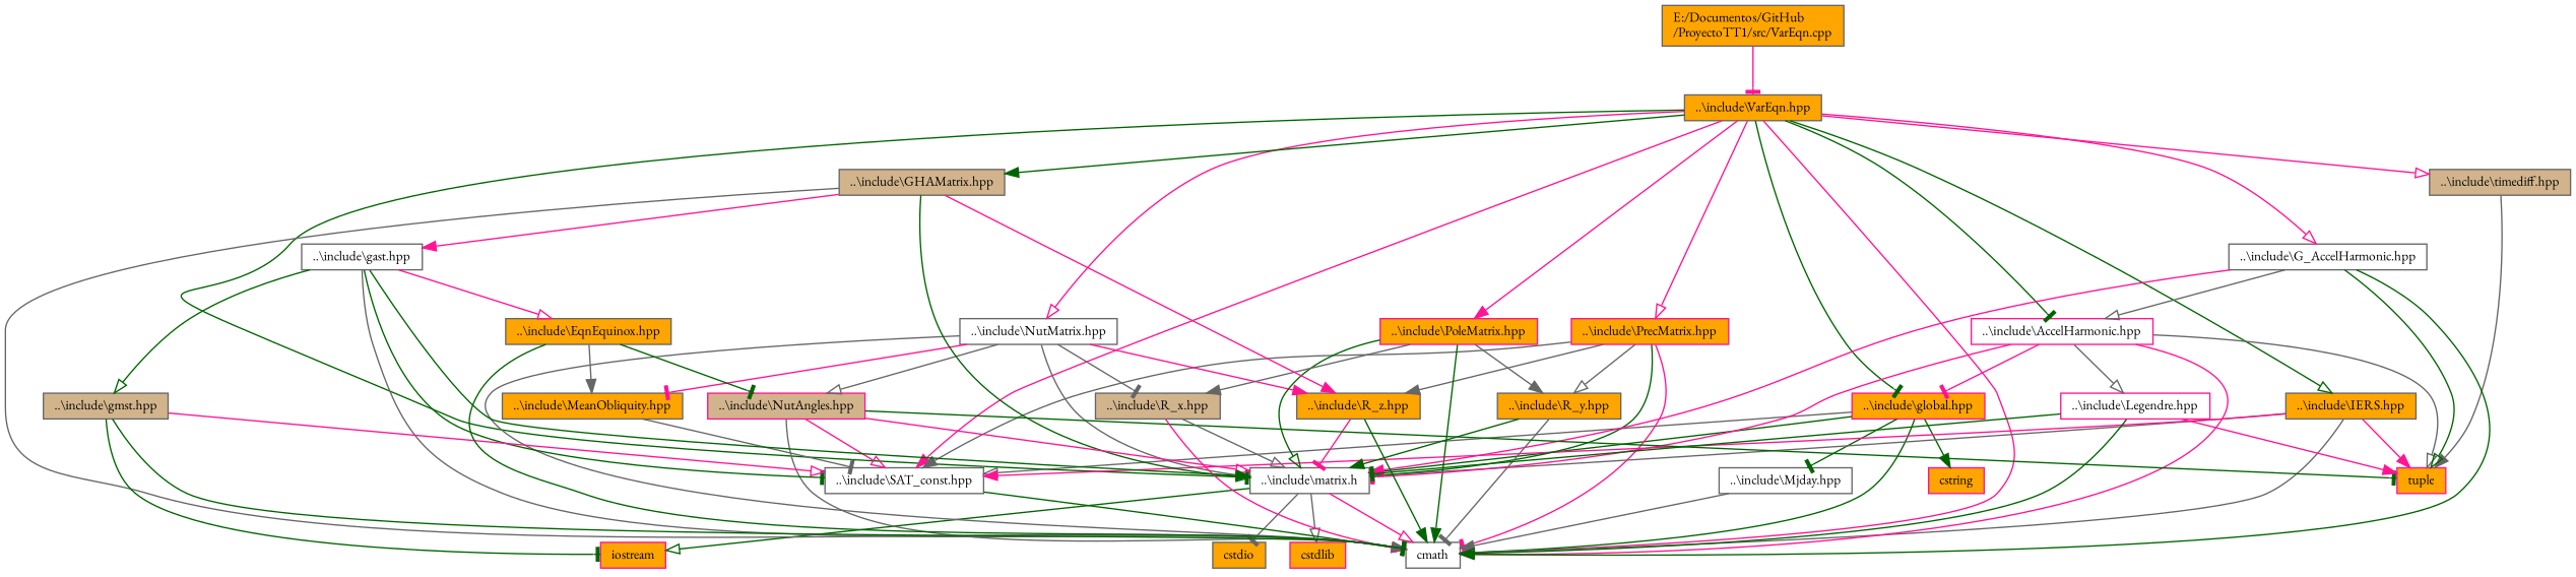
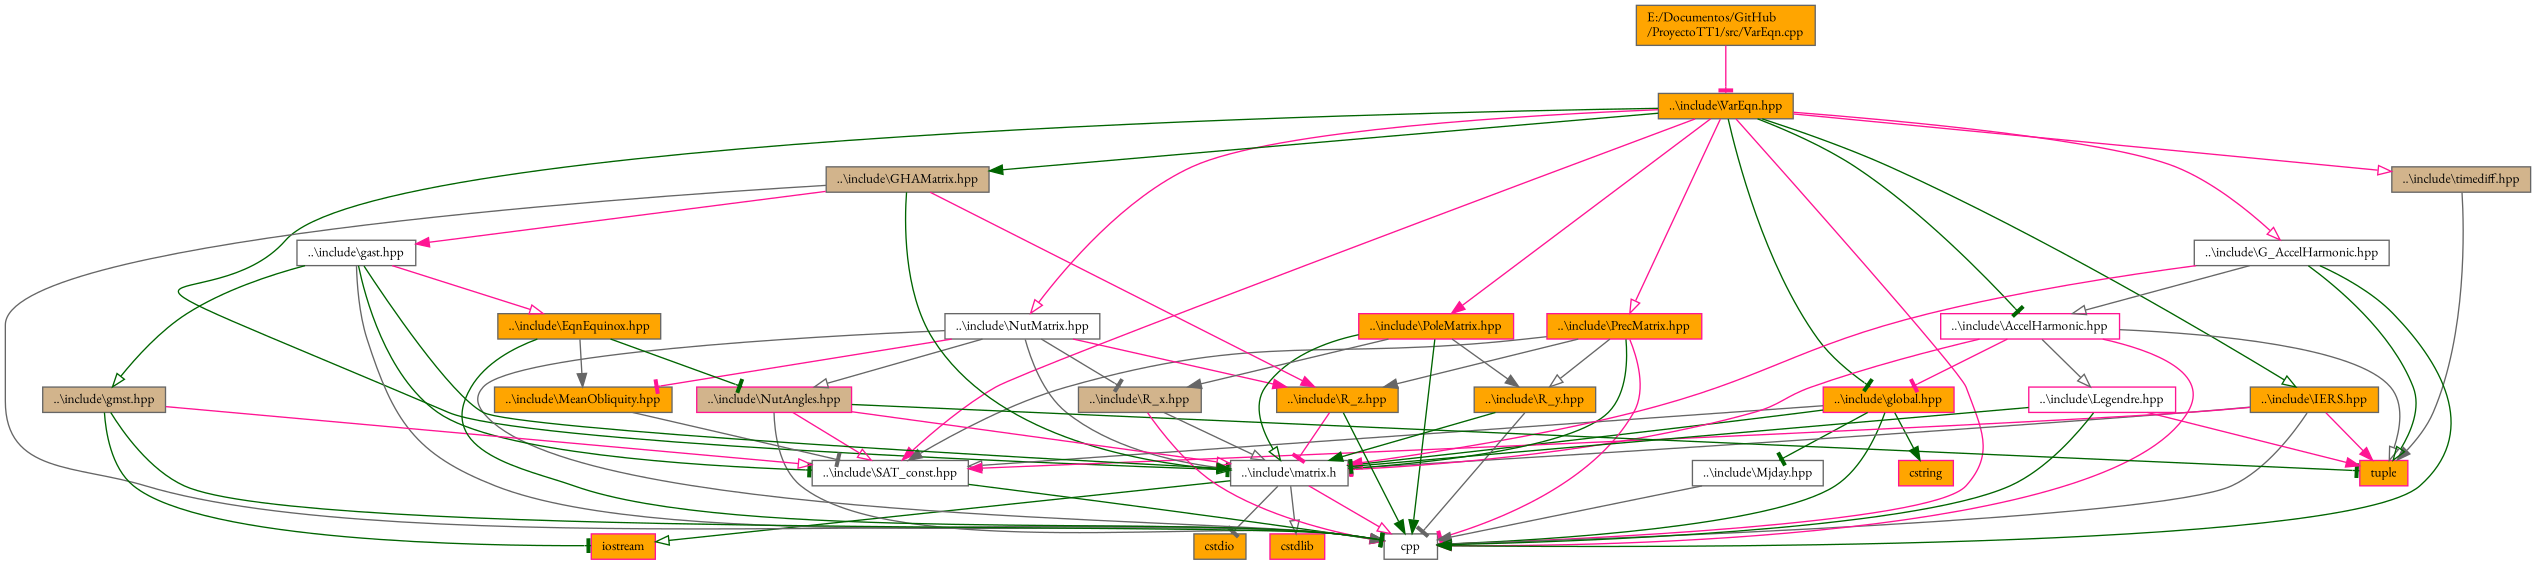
  digraph {
    fontname="EB Garamond"
    node [color=gray40 fillcolor=orange fontname="EB Garamond" fontsize=10 shape=box style=filled]
    edge [arrowhead=normal color=darkgreen fontname="EB Garamond" fontsize=10 labelfontname=Helvetica labelfontsize=10 style=solid]
    n1 [fontcolor=black height=0.2 label="E:/Documentos/GitHub\l/ProyectoTT1/src/VarEqn.cpp" width=0.4]
    n2 [height=0.2 label="..\\include\\VarEqn.hpp" width=0.4]
-   n3 [fillcolor=white height=0.2 label=cmath width=0.4]
+   n3 [fillcolor=white height=0.2 label=cpp width=0.4]
    n4 [fillcolor=white height=0.2 label="..\\include\\matrix.h" width=0.4]
    n5 [fillcolor=white height=0.2 label="..\\include\\SAT_const.hpp" width=0.4]
    n6 [color=deeppink height=0.2 label="..\\include\\global.hpp" width=0.4]
    n7 [height=0.2 label="..\\include\\IERS.hpp" width=0.4]
    n8 [fillcolor=tan height=0.2 label="..\\include\\timediff.hpp" width=0.4]
    n9 [color=deeppink height=0.2 label="..\\include\\PrecMatrix.hpp" width=0.4]
    Node18 [fillcolor=white height=0.2 label="..\\include\\NutMatrix.hpp" width=0.4]
    n11 [color=deeppink height=0.2 label="..\\include\\PoleMatrix.hpp" width=0.4]
    n12 [fillcolor=tan height=0.2 label="..\\include\\GHAMatrix.hpp" width=0.4]
    n13 [color=deeppink fillcolor=white height=0.2 label="..\\include\\AccelHarmonic.hpp" width=0.4]
    n14 [fillcolor=white height=0.2 label="..\\include\\G_AccelHarmonic.hpp" width=0.4]
    n15 [height=0.2 label=cstdio width=0.4]
    n16 [color=deeppink height=0.2 label=cstdlib width=0.4]
    n17 [color=deeppink height=0.2 label=iostream width=0.4]
    n18 [color=deeppink height=0.2 label=cstring width=0.4]
    n19 [fillcolor=white height=0.2 label="..\\include\\Mjday.hpp" width=0.4]
    n20 [color=deeppink height=0.2 label=tuple width=0.4]
    n21 [height=0.2 label="..\\include\\R_y.hpp" width=0.4]
    n22 [height=0.2 label="..\\include\\R_z.hpp" width=0.4]
    n23 [height=0.2 label="..\\include\\MeanObliquity.hpp" width=0.4]
    Node20 [color=deeppink fillcolor=tan height=0.2 label="..\\include\\NutAngles.hpp" width=0.4]
    n25 [fillcolor=tan height=0.2 label="..\\include\\R_x.hpp" width=0.4]
    n26 [fillcolor=white height=0.2 label="..\\include\\gast.hpp" width=0.4]
    n27 [color=deeppink fillcolor=white height=0.2 label="..\\include\\Legendre.hpp" width=0.4]
    n28 [fillcolor=tan height=0.2 label="..\\include\\gmst.hpp" width=0.4]
    n29 [height=0.2 label="..\\include\\EqnEquinox.hpp" width=0.4]
    n1 -> n2 [arrowhead=tee color=deeppink]
    n2 -> n3 [arrowhead=onormal color=deeppink]
    n2 -> n4 [arrowhead=tee]
    n2 -> n5 [color=deeppink]
    n2 -> n6 [arrowhead=tee]
    n2 -> n7 [arrowhead=onormal]
    n2 -> n8 [arrowhead=onormal color=deeppink]
    n2 -> n9 [arrowhead=onormal color=deeppink]
    n2 -> Node18 [arrowhead=onormal color=deeppink]
    n2 -> n11 [color=deeppink]
    n2 -> n12
    n2 -> n13 [arrowhead=tee]
    n2 -> n14 [arrowhead=onormal color=deeppink]
    n4 -> n3 [arrowhead=onormal color=deeppink]
    n4 -> n15 [arrowhead=tee color=gray40]
    n4 -> n16 [arrowhead=onormal color=gray40]
    n4 -> n17 [arrowhead=onormal]
    n5 -> n3
    n6 -> n3
    n6 -> n4
    n6 -> n5 [arrowhead=onormal color=gray40]
    n6 -> n18
    n6 -> n19 [arrowhead=tee]
    n7 -> n3 [color=gray40]
    n7 -> n4 [arrowhead=tee color=gray40]
    n7 -> n5 [color=deeppink]
    n7 -> n20 [color=deeppink]
    n8 -> n20 [color=gray40]
    n9 -> n3 [arrowhead=tee color=deeppink]
    n9 -> n4 [arrowhead=tee]
    n9 -> n5 [color=gray40]
    n9 -> n21 [arrowhead=onormal color=gray40]
    n9 -> n22 [color=gray40]
    Node18 -> n3 [arrowhead=onormal color=gray40]
    Node18 -> n4 [arrowhead=onormal color=gray40]
    Node18 -> n22 [color=deeppink]
    Node18 -> n23 [arrowhead=tee color=deeppink]
    Node18 -> Node20 [arrowhead=onormal color=gray40]
    Node18 -> n25 [arrowhead=tee color=gray40]
    n11 -> n3
    n11 -> n4 [arrowhead=onormal]
    n11 -> n21 [color=gray40]
    n11 -> n25 [color=gray40]
    n12 -> n3 [arrowhead=tee color=gray40]
    n12 -> n4 [arrowhead=onormal]
    n12 -> n22 [color=deeppink]
    n12 -> n26 [color=deeppink]
    n13 -> n3 [arrowhead=onormal color=deeppink]
    n13 -> n4 [arrowhead=tee color=deeppink]
    n13 -> n6 [arrowhead=tee color=deeppink]
    n13 -> n20 [arrowhead=onormal color=gray40]
    n13 -> n27 [arrowhead=onormal color=gray40]
    n14 -> n3
    n14 -> n4 [color=deeppink]
    n14 -> n13 [arrowhead=onormal color=gray40]
    n14 -> n20 [arrowhead=onormal]
    n19 -> n3 [color=gray40]
    n21 -> n3 [arrowhead=tee color=gray40]
    n21 -> n4
    n22 -> n3
    n22 -> n4 [arrowhead=tee color=deeppink]
    n23 -> n5 [arrowhead=tee color=gray40]
    Node20 -> n3 [color=gray40]
    Node20 -> n4 [arrowhead=onormal color=deeppink]
    Node20 -> n5 [arrowhead=onormal color=deeppink]
    Node20 -> n20 [arrowhead=tee]
    n25 -> n3 [color=deeppink]
    n25 -> n4 [arrowhead=onormal color=gray40]
    n26 -> n3 [color=gray40]
    n26 -> n4
    n26 -> n5 [arrowhead=tee]
    n26 -> n28 [arrowhead=onormal]
    n26 -> n29 [arrowhead=onormal color=deeppink]
    n27 -> n3 [arrowhead=onormal]
    n27 -> n4 [arrowhead=tee]
    n27 -> n20 [color=deeppink]
    n28 -> n3 [arrowhead=tee]
    n28 -> n5 [arrowhead=onormal color=deeppink]
    n28 -> n17 [arrowhead=tee]
    n29 -> n3 [arrowhead=tee]
    n29 -> n23 [color=gray40]
    n29 -> Node20 [arrowhead=tee]
  }
